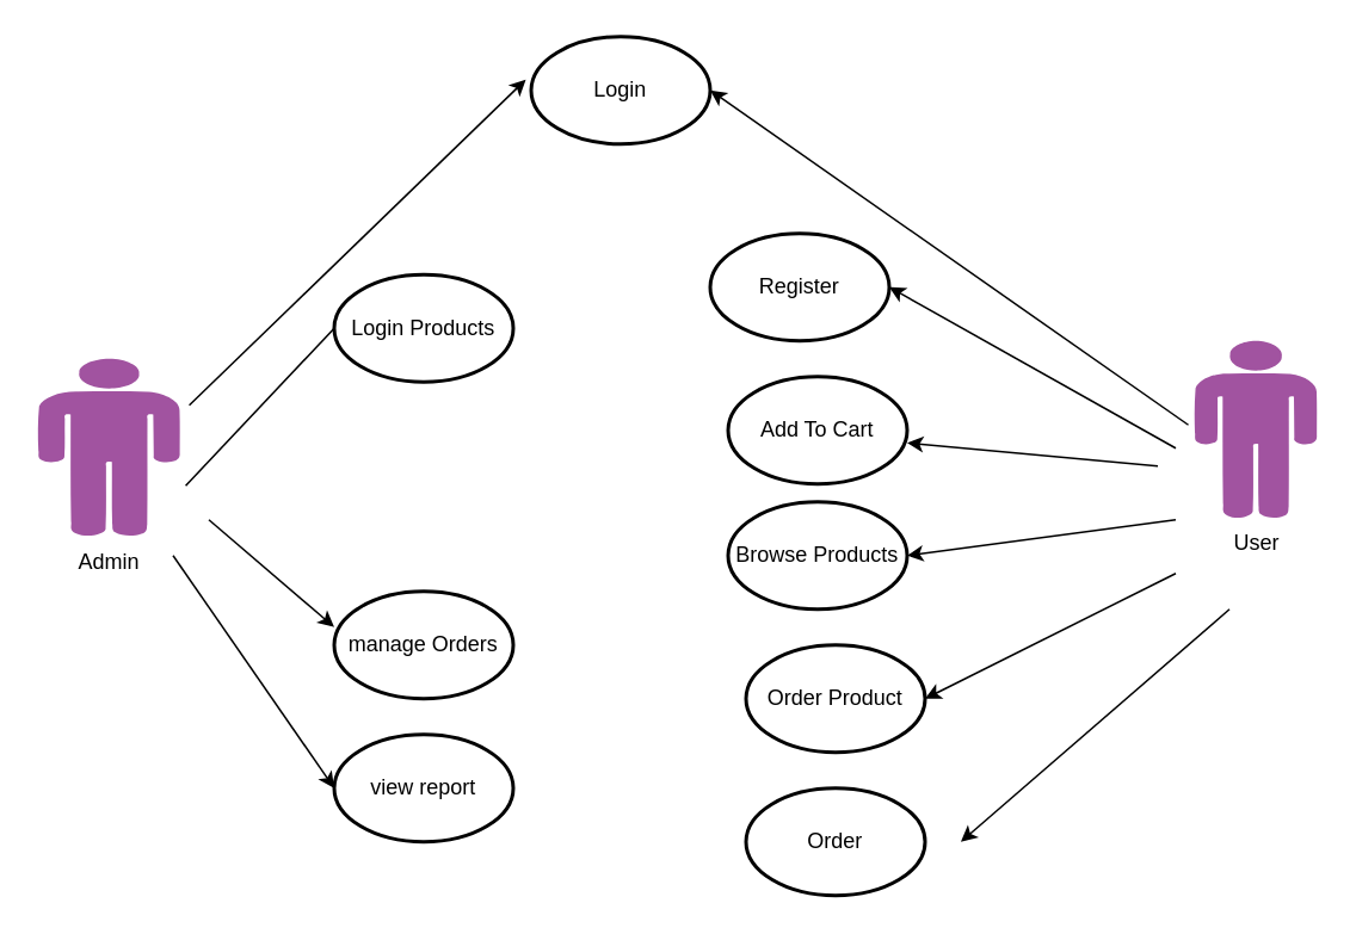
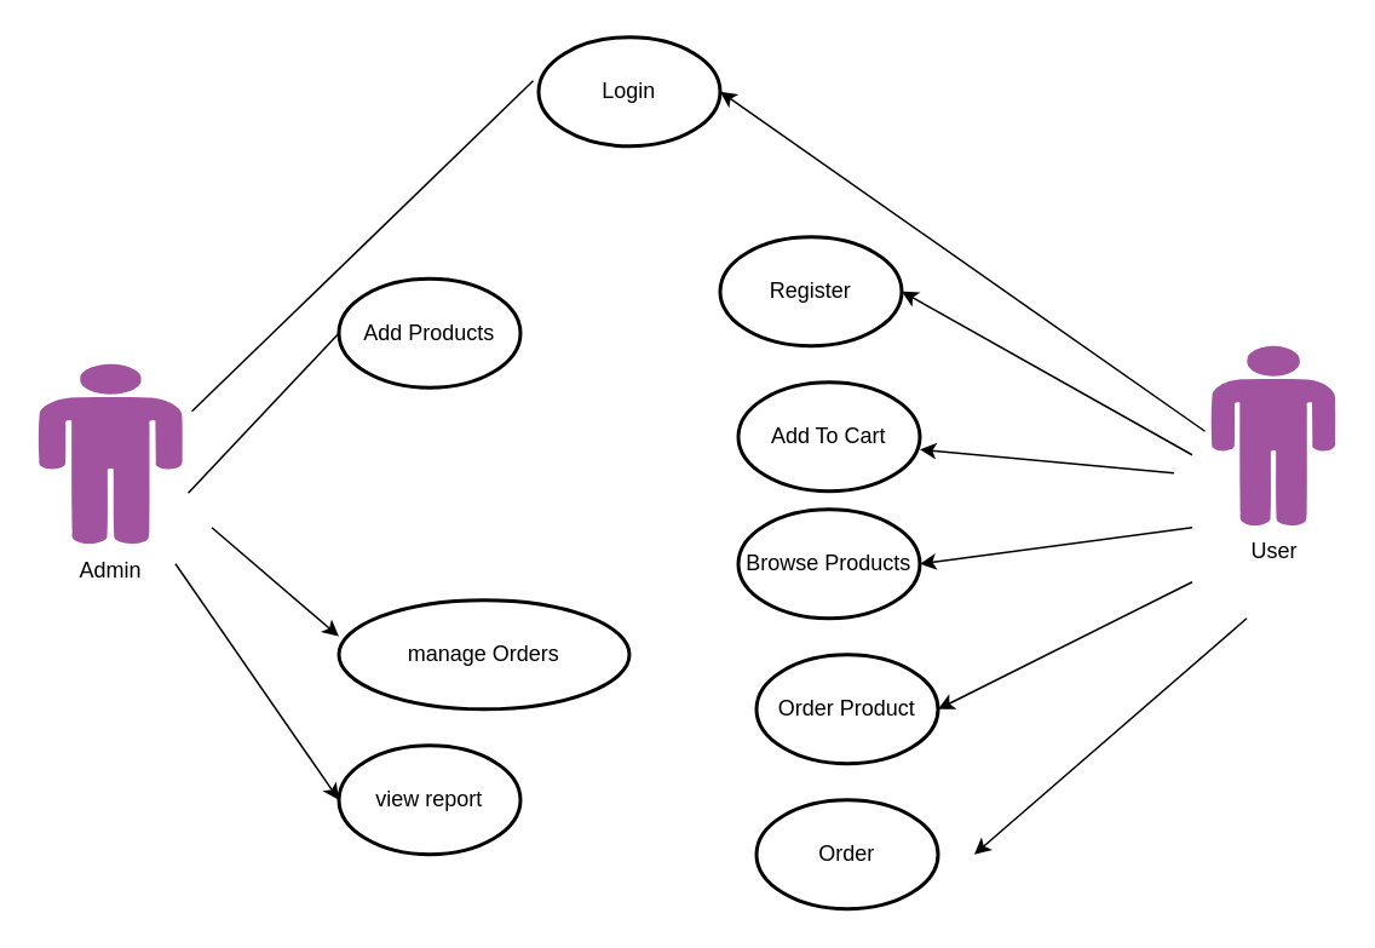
  <mxCell id="0" />
  <mxCell id="1" parent="0" />
  <mxCell id="2" value="Admin" style="verticalLabelPosition=bottom;sketch=0;html=1;fillColor=#A153A0;verticalAlign=top;align=center;pointerEvents=1;shape=mxgraph.cisco_safe.design.actor_2;" parent="1" vertex="1"><mxGeometry x="20" y="200" width="80" height="100" as="geometry" /></mxCell>
  <mxCell id="3" value="" style="verticalLabelPosition=bottom;sketch=0;html=1;fillColor=#A153A0;verticalAlign=top;align=center;pointerEvents=1;shape=mxgraph.cisco_safe.design.actor_2;" parent="1" vertex="1"><mxGeometry x="666" y="190" width="69" height="100" as="geometry" /></mxCell>
  <mxCell id="4" value="User&lt;div&gt;&lt;br&gt;&lt;/div&gt;" style="text;html=1;align=center;verticalAlign=middle;resizable=0;points=[];autosize=1;strokeColor=none;fillColor=none;" parent="1" vertex="1"><mxGeometry x="675.5" y="290" width="50" height="40" as="geometry" /></mxCell>
  <mxCell id="5" value="Login" style="strokeWidth=2;html=1;shape=mxgraph.flowchart.start_1;whiteSpace=wrap;" parent="1" vertex="1"><mxGeometry x="296" y="20" width="100" height="60" as="geometry" /></mxCell>
- <mxCell id="6" value="" style="endArrow=classic;html=1;entryX=-0.03;entryY=0.4;entryDx=0;entryDy=0;entryPerimeter=0;exitX=1.063;exitY=0.26;exitDx=0;exitDy=0;exitPerimeter=0;" parent="1" source="2" target="5" edge="1"><mxGeometry width="50" height="50" relative="1" as="geometry"><mxPoint x="336" y="250" as="sourcePoint" /><mxPoint x="386" y="200" as="targetPoint" /><Array as="points" /></mxGeometry></mxCell>
+ <mxCell id="6" value="" style="endArrow=none;html=1;entryX=-0.03;entryY=0.4;entryDx=0;entryDy=0;entryPerimeter=0;exitX=1.063;exitY=0.26;exitDx=0;exitDy=0;exitPerimeter=0;" parent="1" source="2" target="5" edge="1"><mxGeometry width="50" height="50" relative="1" as="geometry"><mxPoint x="336" y="250" as="sourcePoint" /><mxPoint x="386" y="200" as="targetPoint" /><Array as="points" /></mxGeometry></mxCell>
  <mxCell id="7" value="" style="endArrow=classic;html=1;entryX=1;entryY=0.5;entryDx=0;entryDy=0;entryPerimeter=0;exitX=-0.043;exitY=0.47;exitDx=0;exitDy=0;exitPerimeter=0;" parent="1" source="3" target="5" edge="1"><mxGeometry width="50" height="50" relative="1" as="geometry"><mxPoint x="336" y="250" as="sourcePoint" /><mxPoint x="386" y="200" as="targetPoint" /></mxGeometry></mxCell>
- <mxCell id="8" value="Login Products" style="strokeWidth=2;html=1;shape=mxgraph.flowchart.start_1;whiteSpace=wrap;" parent="1" vertex="1"><mxGeometry x="186" y="153" width="100" height="60" as="geometry" /></mxCell>
+ <mxCell id="8" value="Add Products" style="strokeWidth=2;html=1;shape=mxgraph.flowchart.start_1;whiteSpace=wrap;" parent="1" vertex="1"><mxGeometry x="186" y="153" width="100" height="60" as="geometry" /></mxCell>
  <mxCell id="9" value="Add To Cart" style="strokeWidth=2;html=1;shape=mxgraph.flowchart.start_1;whiteSpace=wrap;" parent="1" vertex="1"><mxGeometry x="406" y="210" width="100" height="60" as="geometry" /></mxCell>
- <mxCell id="10" value="manage Orders" style="strokeWidth=2;html=1;shape=mxgraph.flowchart.start_1;whiteSpace=wrap;" parent="1" vertex="1"><mxGeometry x="186" y="330" width="100" height="60" as="geometry" /></mxCell>
+ <mxCell id="10" value="manage Orders" style="strokeWidth=2;html=1;shape=mxgraph.flowchart.start_1;whiteSpace=wrap;" parent="1" vertex="1"><mxGeometry x="186" y="330" width="160" height="60" as="geometry" /></mxCell>
  <mxCell id="11" value="view report" style="strokeWidth=2;html=1;shape=mxgraph.flowchart.start_1;whiteSpace=wrap;" parent="1" vertex="1"><mxGeometry x="186" y="410" width="100" height="60" as="geometry" /></mxCell>
  <mxCell id="12" value="Browse Products" style="strokeWidth=2;html=1;shape=mxgraph.flowchart.start_1;whiteSpace=wrap;" parent="1" vertex="1"><mxGeometry x="406" y="280" width="100" height="60" as="geometry" /></mxCell>
  <mxCell id="13" value="Order Product" style="strokeWidth=2;html=1;shape=mxgraph.flowchart.start_1;whiteSpace=wrap;" parent="1" vertex="1"><mxGeometry x="416" y="360" width="100" height="60" as="geometry" /></mxCell>
  <mxCell id="14" value="Order" style="strokeWidth=2;html=1;shape=mxgraph.flowchart.start_1;whiteSpace=wrap;" parent="1" vertex="1"><mxGeometry x="416" y="440" width="100" height="60" as="geometry" /></mxCell>
  <mxCell id="15" value="" style="endArrow=none;html=1;entryX=0;entryY=0.5;entryDx=0;entryDy=0;entryPerimeter=0;exitX=1.038;exitY=0.71;exitDx=0;exitDy=0;exitPerimeter=0;" parent="1" source="2" target="8" edge="1"><mxGeometry width="50" height="50" relative="1" as="geometry"><mxPoint x="166" y="290" as="sourcePoint" /><mxPoint x="16" y="190.02" as="targetPoint" /></mxGeometry></mxCell>
  <mxCell id="16" value="" style="endArrow=classic;html=1;entryX=0;entryY=0.5;entryDx=0;entryDy=0;entryPerimeter=0;" parent="1" target="11" edge="1"><mxGeometry width="50" height="50" relative="1" as="geometry"><mxPoint x="96" y="310" as="sourcePoint" /><mxPoint x="386" y="240" as="targetPoint" /></mxGeometry></mxCell>
  <mxCell id="17" value="" style="endArrow=classic;html=1;entryX=0;entryY=0.333;entryDx=0;entryDy=0;entryPerimeter=0;" parent="1" target="10" edge="1"><mxGeometry width="50" height="50" relative="1" as="geometry"><mxPoint x="116" y="290" as="sourcePoint" /><mxPoint x="386" y="240" as="targetPoint" /></mxGeometry></mxCell>
  <mxCell id="18" value="" style="endArrow=classic;html=1;entryX=1;entryY=0.617;entryDx=0;entryDy=0;entryPerimeter=0;" parent="1" target="9" edge="1"><mxGeometry width="50" height="50" relative="1" as="geometry"><mxPoint x="646" y="260" as="sourcePoint" /><mxPoint x="386" y="240" as="targetPoint" /></mxGeometry></mxCell>
  <mxCell id="19" value="" style="endArrow=classic;html=1;entryX=1;entryY=0.5;entryDx=0;entryDy=0;entryPerimeter=0;" parent="1" target="12" edge="1"><mxGeometry width="50" height="50" relative="1" as="geometry"><mxPoint x="656" y="290" as="sourcePoint" /><mxPoint x="386" y="240" as="targetPoint" /></mxGeometry></mxCell>
  <mxCell id="20" value="" style="endArrow=classic;html=1;entryX=1;entryY=0.5;entryDx=0;entryDy=0;entryPerimeter=0;" parent="1" edge="1" target="13"><mxGeometry width="50" height="50" relative="1" as="geometry"><mxPoint x="656" y="320" as="sourcePoint" /><mxPoint x="536" y="380" as="targetPoint" /></mxGeometry></mxCell>
  <mxCell id="21" value="" style="endArrow=classic;html=1;" parent="1" edge="1"><mxGeometry width="50" height="50" relative="1" as="geometry"><mxPoint x="686" y="340" as="sourcePoint" /><mxPoint x="536" y="470" as="targetPoint" /></mxGeometry></mxCell>
  <mxCell id="22" value="Register" style="strokeWidth=2;html=1;shape=mxgraph.flowchart.start_1;whiteSpace=wrap;" vertex="1" parent="1"><mxGeometry x="396" y="130" width="100" height="60" as="geometry" /></mxCell>
  <mxCell id="23" value="" style="endArrow=classic;html=1;entryX=1;entryY=0.5;entryDx=0;entryDy=0;entryPerimeter=0;" edge="1" parent="1" target="22"><mxGeometry width="50" height="50" relative="1" as="geometry"><mxPoint x="656" y="250" as="sourcePoint" /><mxPoint x="466" y="250" as="targetPoint" /></mxGeometry></mxCell>
